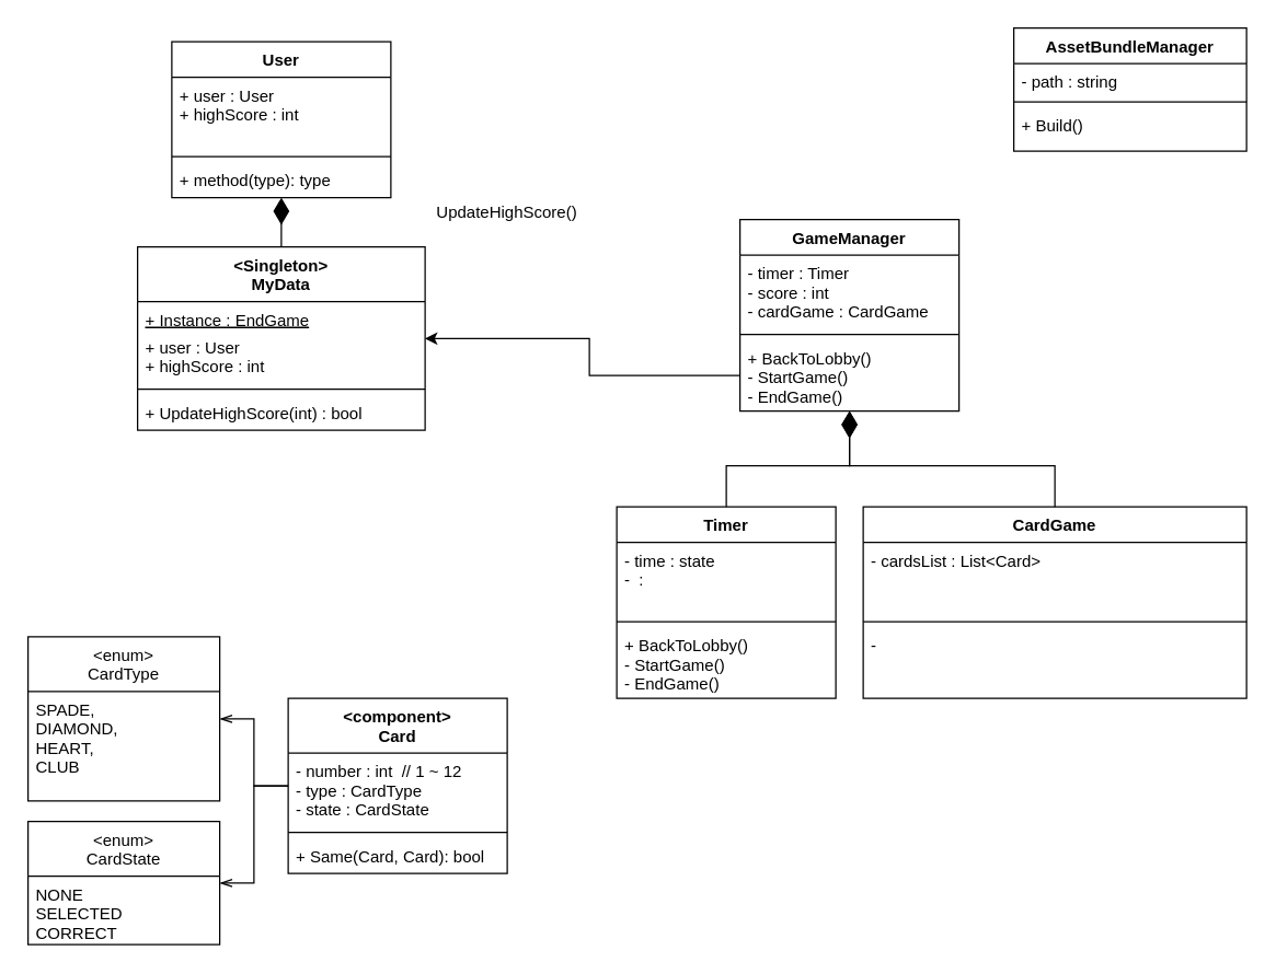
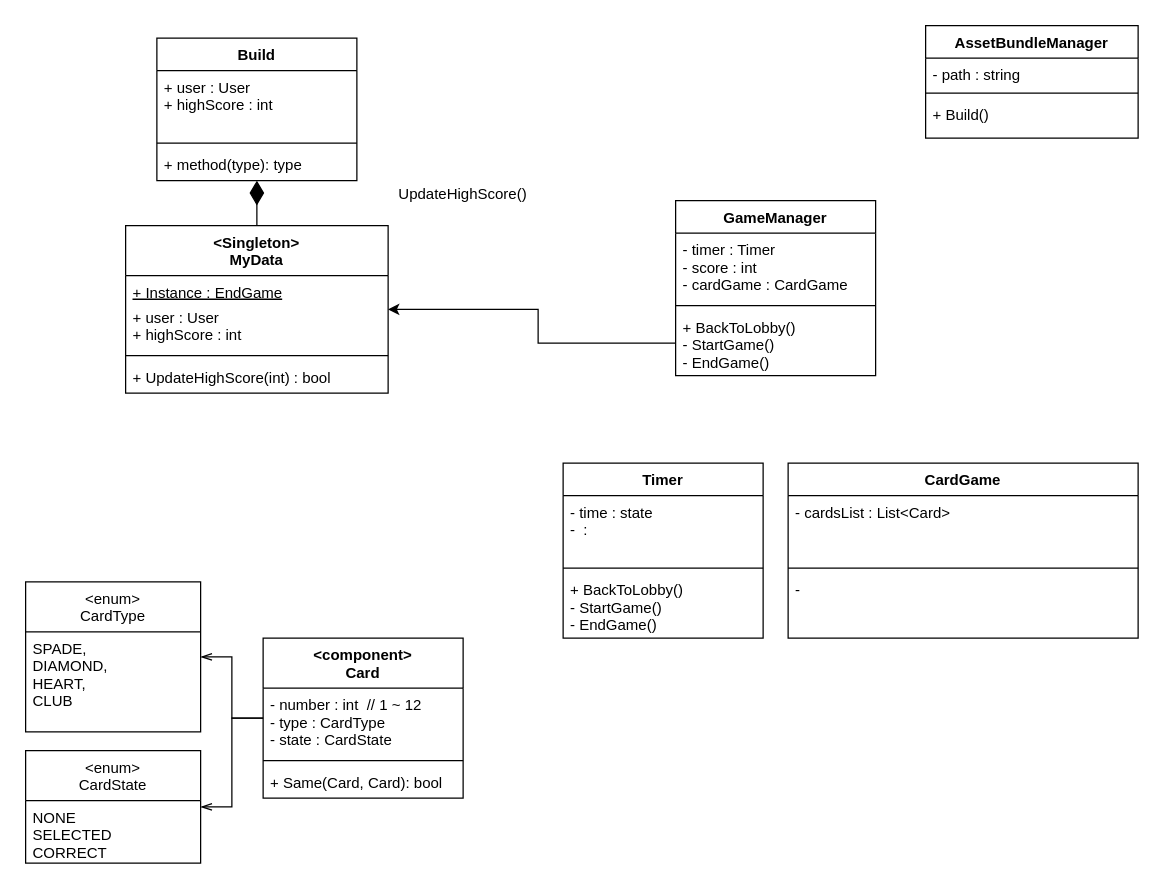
  <mxCell id="0" />
  <mxCell id="1" parent="0" />
  <mxCell id="2" value="&lt;Singleton&gt;&#10;MyData" style="swimlane;fontStyle=1;align=center;verticalAlign=top;childLayout=stackLayout;horizontal=1;startSize=40;horizontalStack=0;resizeParent=1;resizeParentMax=0;resizeLast=0;collapsible=1;marginBottom=0;" parent="1" vertex="1"><mxGeometry x="100" y="180" width="210" height="134" as="geometry" /></mxCell>
  <mxCell id="3" value="+ Instance : EndGame&#10;" style="text;strokeColor=none;fillColor=none;align=left;verticalAlign=top;spacingLeft=4;spacingRight=4;overflow=hidden;rotatable=0;points=[[0,0.5],[1,0.5]];portConstraint=eastwest;fontStyle=4" parent="2" vertex="1"><mxGeometry y="40" width="210" height="20" as="geometry" /></mxCell>
  <mxCell id="4" value="+ user : User&#10;+ highScore : int&#10;" style="text;strokeColor=none;fillColor=none;align=left;verticalAlign=top;spacingLeft=4;spacingRight=4;overflow=hidden;rotatable=0;points=[[0,0.5],[1,0.5]];portConstraint=eastwest;fontStyle=0" vertex="1" parent="2"><mxGeometry y="60" width="210" height="40" as="geometry" /></mxCell>
  <mxCell id="5" value="" style="line;strokeWidth=1;fillColor=none;align=left;verticalAlign=middle;spacingTop=-1;spacingLeft=3;spacingRight=3;rotatable=0;labelPosition=right;points=[];portConstraint=eastwest;" parent="2" vertex="1"><mxGeometry y="100" width="210" height="8" as="geometry" /></mxCell>
  <mxCell id="6" value="+ UpdateHighScore(int) : bool" style="text;strokeColor=none;fillColor=none;align=left;verticalAlign=top;spacingLeft=4;spacingRight=4;overflow=hidden;rotatable=0;points=[[0,0.5],[1,0.5]];portConstraint=eastwest;" parent="2" vertex="1"><mxGeometry y="108" width="210" height="26" as="geometry" /></mxCell>
- <mxCell id="7" style="edgeStyle=orthogonalEdgeStyle;rounded=0;orthogonalLoop=1;jettySize=auto;html=1;endArrow=diamondThin;endFill=1;strokeWidth=1;endSize=17;" parent="1" source="20" target="8" edge="1"><mxGeometry relative="1" as="geometry"><mxPoint x="760" y="130" as="targetPoint" /></mxGeometry></mxCell>
  <mxCell id="8" value="GameManager" style="swimlane;fontStyle=1;align=center;verticalAlign=top;childLayout=stackLayout;horizontal=1;startSize=26;horizontalStack=0;resizeParent=1;resizeParentMax=0;resizeLast=0;collapsible=1;marginBottom=0;" parent="1" vertex="1"><mxGeometry x="540" y="160" width="160" height="140" as="geometry" /></mxCell>
  <mxCell id="9" value="- timer : Timer&#10;- score : int&#10;- cardGame : CardGame" style="text;strokeColor=none;fillColor=none;align=left;verticalAlign=top;spacingLeft=4;spacingRight=4;overflow=hidden;rotatable=0;points=[[0,0.5],[1,0.5]];portConstraint=eastwest;" parent="8" vertex="1"><mxGeometry y="26" width="160" height="54" as="geometry" /></mxCell>
  <mxCell id="10" value="" style="line;strokeWidth=1;fillColor=none;align=left;verticalAlign=middle;spacingTop=-1;spacingLeft=3;spacingRight=3;rotatable=0;labelPosition=right;points=[];portConstraint=eastwest;" parent="8" vertex="1"><mxGeometry y="80" width="160" height="8" as="geometry" /></mxCell>
  <mxCell id="11" value="+ BackToLobby()&#10;- StartGame()&#10;- EndGame()" style="text;strokeColor=none;fillColor=none;align=left;verticalAlign=top;spacingLeft=4;spacingRight=4;overflow=hidden;rotatable=0;points=[[0,0.5],[1,0.5]];portConstraint=eastwest;" parent="8" vertex="1"><mxGeometry y="88" width="160" height="52" as="geometry" /></mxCell>
  <mxCell id="12" style="edgeStyle=orthogonalEdgeStyle;rounded=0;orthogonalLoop=1;jettySize=auto;html=1;endArrow=openThin;endFill=0;endSize=7;strokeWidth=1;" parent="1" source="14" target="18" edge="1"><mxGeometry relative="1" as="geometry" /></mxCell>
  <mxCell id="13" style="edgeStyle=orthogonalEdgeStyle;rounded=0;orthogonalLoop=1;jettySize=auto;html=1;endArrow=openThin;endFill=0;endSize=7;strokeWidth=1;" parent="1" source="14" target="29" edge="1"><mxGeometry relative="1" as="geometry" /></mxCell>
  <mxCell id="14" value="&lt;component&gt;&#10;Card" style="swimlane;fontStyle=1;align=center;verticalAlign=top;childLayout=stackLayout;horizontal=1;startSize=40;horizontalStack=0;resizeParent=1;resizeParentMax=0;resizeLast=0;collapsible=1;marginBottom=0;" parent="1" vertex="1"><mxGeometry x="210" y="510" width="160" height="128" as="geometry" /></mxCell>
  <mxCell id="15" value="- number : int  // 1 ~ 12&#10;- type : CardType&#10;- state : CardState" style="text;strokeColor=none;fillColor=none;align=left;verticalAlign=top;spacingLeft=4;spacingRight=4;overflow=hidden;rotatable=0;points=[[0,0.5],[1,0.5]];portConstraint=eastwest;" parent="14" vertex="1"><mxGeometry y="40" width="160" height="54" as="geometry" /></mxCell>
  <mxCell id="16" value="" style="line;strokeWidth=1;fillColor=none;align=left;verticalAlign=middle;spacingTop=-1;spacingLeft=3;spacingRight=3;rotatable=0;labelPosition=right;points=[];portConstraint=eastwest;" parent="14" vertex="1"><mxGeometry y="94" width="160" height="8" as="geometry" /></mxCell>
  <mxCell id="17" value="+ Same(Card, Card): bool" style="text;strokeColor=none;fillColor=none;align=left;verticalAlign=top;spacingLeft=4;spacingRight=4;overflow=hidden;rotatable=0;points=[[0,0.5],[1,0.5]];portConstraint=eastwest;" parent="14" vertex="1"><mxGeometry y="102" width="160" height="26" as="geometry" /></mxCell>
  <mxCell id="18" value="&lt;enum&gt;&#10;CardType" style="swimlane;fontStyle=0;childLayout=stackLayout;horizontal=1;startSize=40;fillColor=none;horizontalStack=0;resizeParent=1;resizeParentMax=0;resizeLast=0;collapsible=1;marginBottom=0;" parent="1" vertex="1"><mxGeometry x="20" y="465" width="140" height="120" as="geometry" /></mxCell>
  <mxCell id="19" value="SPADE,&#10;DIAMOND,&#10;HEART,&#10;CLUB" style="text;strokeColor=none;fillColor=none;align=left;verticalAlign=top;spacingLeft=4;spacingRight=4;overflow=hidden;rotatable=0;points=[[0,0.5],[1,0.5]];portConstraint=eastwest;" parent="18" vertex="1"><mxGeometry y="40" width="140" height="80" as="geometry" /></mxCell>
  <mxCell id="20" value="Timer" style="swimlane;fontStyle=1;align=center;verticalAlign=top;childLayout=stackLayout;horizontal=1;startSize=26;horizontalStack=0;resizeParent=1;resizeParentMax=0;resizeLast=0;collapsible=1;marginBottom=0;" parent="1" vertex="1"><mxGeometry x="450" y="370" width="160" height="140" as="geometry" /></mxCell>
  <mxCell id="21" value="- time : state&#10;-  : " style="text;strokeColor=none;fillColor=none;align=left;verticalAlign=top;spacingLeft=4;spacingRight=4;overflow=hidden;rotatable=0;points=[[0,0.5],[1,0.5]];portConstraint=eastwest;" parent="20" vertex="1"><mxGeometry y="26" width="160" height="54" as="geometry" /></mxCell>
  <mxCell id="22" value="" style="line;strokeWidth=1;fillColor=none;align=left;verticalAlign=middle;spacingTop=-1;spacingLeft=3;spacingRight=3;rotatable=0;labelPosition=right;points=[];portConstraint=eastwest;" parent="20" vertex="1"><mxGeometry y="80" width="160" height="8" as="geometry" /></mxCell>
  <mxCell id="23" value="+ BackToLobby()&#10;- StartGame()&#10;- EndGame()" style="text;strokeColor=none;fillColor=none;align=left;verticalAlign=top;spacingLeft=4;spacingRight=4;overflow=hidden;rotatable=0;points=[[0,0.5],[1,0.5]];portConstraint=eastwest;" parent="20" vertex="1"><mxGeometry y="88" width="160" height="52" as="geometry" /></mxCell>
  <mxCell id="24" value="CardGame" style="swimlane;fontStyle=1;align=center;verticalAlign=top;childLayout=stackLayout;horizontal=1;startSize=26;horizontalStack=0;resizeParent=1;resizeParentMax=0;resizeLast=0;collapsible=1;marginBottom=0;" parent="1" vertex="1"><mxGeometry x="630" y="370" width="280" height="140" as="geometry" /></mxCell>
  <mxCell id="25" value="- cardsList : List&lt;Card&gt;&#10;&#10;" style="text;strokeColor=none;fillColor=none;align=left;verticalAlign=top;spacingLeft=4;spacingRight=4;overflow=hidden;rotatable=0;points=[[0,0.5],[1,0.5]];portConstraint=eastwest;" parent="24" vertex="1"><mxGeometry y="26" width="280" height="54" as="geometry" /></mxCell>
  <mxCell id="26" value="" style="line;strokeWidth=1;fillColor=none;align=left;verticalAlign=middle;spacingTop=-1;spacingLeft=3;spacingRight=3;rotatable=0;labelPosition=right;points=[];portConstraint=eastwest;" parent="24" vertex="1"><mxGeometry y="80" width="280" height="8" as="geometry" /></mxCell>
  <mxCell id="27" value="- " style="text;strokeColor=none;fillColor=none;align=left;verticalAlign=top;spacingLeft=4;spacingRight=4;overflow=hidden;rotatable=0;points=[[0,0.5],[1,0.5]];portConstraint=eastwest;" parent="24" vertex="1"><mxGeometry y="88" width="280" height="52" as="geometry" /></mxCell>
- <mxCell id="28" style="edgeStyle=orthogonalEdgeStyle;rounded=0;orthogonalLoop=1;jettySize=auto;html=1;endArrow=diamondThin;endFill=1;strokeWidth=1;endSize=17;" parent="1" source="24" target="8" edge="1"><mxGeometry relative="1" as="geometry"><mxPoint x="710" y="230" as="sourcePoint" /><mxPoint x="760" y="330" as="targetPoint" /><Array as="points" /></mxGeometry></mxCell>
  <mxCell id="29" value="&lt;enum&gt;&#10;CardState" style="swimlane;fontStyle=0;childLayout=stackLayout;horizontal=1;startSize=40;fillColor=none;horizontalStack=0;resizeParent=1;resizeParentMax=0;resizeLast=0;collapsible=1;marginBottom=0;" parent="1" vertex="1"><mxGeometry x="20" y="600" width="140" height="90" as="geometry" /></mxCell>
  <mxCell id="30" value="NONE&#10;SELECTED&#10;CORRECT&#10;" style="text;strokeColor=none;fillColor=none;align=left;verticalAlign=top;spacingLeft=4;spacingRight=4;overflow=hidden;rotatable=0;points=[[0,0.5],[1,0.5]];portConstraint=eastwest;" parent="29" vertex="1"><mxGeometry y="40" width="140" height="50" as="geometry" /></mxCell>
- <mxCell id="31" value="User" style="swimlane;fontStyle=1;align=center;verticalAlign=top;childLayout=stackLayout;horizontal=1;startSize=26;horizontalStack=0;resizeParent=1;resizeParentMax=0;resizeLast=0;collapsible=1;marginBottom=0;" parent="1" vertex="1"><mxGeometry x="125" y="30" width="160" height="114" as="geometry" /></mxCell>
+ <mxCell id="31" value="Build" style="swimlane;fontStyle=1;align=center;verticalAlign=top;childLayout=stackLayout;horizontal=1;startSize=26;horizontalStack=0;resizeParent=1;resizeParentMax=0;resizeLast=0;collapsible=1;marginBottom=0;" parent="1" vertex="1"><mxGeometry x="125" y="30" width="160" height="114" as="geometry" /></mxCell>
  <mxCell id="32" value="+ user : User&#10;+ highScore : int&#10;" style="text;strokeColor=none;fillColor=none;align=left;verticalAlign=top;spacingLeft=4;spacingRight=4;overflow=hidden;rotatable=0;points=[[0,0.5],[1,0.5]];portConstraint=eastwest;" parent="31" vertex="1"><mxGeometry y="26" width="160" height="54" as="geometry" /></mxCell>
  <mxCell id="33" value="" style="line;strokeWidth=1;fillColor=none;align=left;verticalAlign=middle;spacingTop=-1;spacingLeft=3;spacingRight=3;rotatable=0;labelPosition=right;points=[];portConstraint=eastwest;" parent="31" vertex="1"><mxGeometry y="80" width="160" height="8" as="geometry" /></mxCell>
  <mxCell id="34" value="+ method(type): type" style="text;strokeColor=none;fillColor=none;align=left;verticalAlign=top;spacingLeft=4;spacingRight=4;overflow=hidden;rotatable=0;points=[[0,0.5],[1,0.5]];portConstraint=eastwest;" parent="31" vertex="1"><mxGeometry y="88" width="160" height="26" as="geometry" /></mxCell>
  <mxCell id="35" style="edgeStyle=orthogonalEdgeStyle;rounded=0;orthogonalLoop=1;jettySize=auto;html=1;endArrow=diamondThin;endFill=1;strokeWidth=1;endSize=17;" parent="1" source="2" target="31" edge="1"><mxGeometry relative="1" as="geometry"><mxPoint x="520" y="420" as="sourcePoint" /><mxPoint x="370" y="320" as="targetPoint" /><Array as="points" /></mxGeometry></mxCell>
  <mxCell id="36" value="AssetBundleManager" style="swimlane;fontStyle=1;align=center;verticalAlign=top;childLayout=stackLayout;horizontal=1;startSize=26;horizontalStack=0;resizeParent=1;resizeParentMax=0;resizeLast=0;collapsible=1;marginBottom=0;" vertex="1" parent="1"><mxGeometry x="740" y="20" width="170" height="90" as="geometry" /></mxCell>
  <mxCell id="37" value="- path : string&#10;&#10;" style="text;strokeColor=none;fillColor=none;align=left;verticalAlign=top;spacingLeft=4;spacingRight=4;overflow=hidden;rotatable=0;points=[[0,0.5],[1,0.5]];portConstraint=eastwest;" vertex="1" parent="36"><mxGeometry y="26" width="170" height="24" as="geometry" /></mxCell>
  <mxCell id="38" value="" style="line;strokeWidth=1;fillColor=none;align=left;verticalAlign=middle;spacingTop=-1;spacingLeft=3;spacingRight=3;rotatable=0;labelPosition=right;points=[];portConstraint=eastwest;" vertex="1" parent="36"><mxGeometry y="50" width="170" height="8" as="geometry" /></mxCell>
  <mxCell id="39" value="+ Build()" style="text;strokeColor=none;fillColor=none;align=left;verticalAlign=top;spacingLeft=4;spacingRight=4;overflow=hidden;rotatable=0;points=[[0,0.5],[1,0.5]];portConstraint=eastwest;" vertex="1" parent="36"><mxGeometry y="58" width="170" height="32" as="geometry" /></mxCell>
  <mxCell id="40" style="edgeStyle=orthogonalEdgeStyle;rounded=0;orthogonalLoop=1;jettySize=auto;html=1;" edge="1" parent="1" source="11" target="2"><mxGeometry relative="1" as="geometry"><mxPoint x="390" y="230" as="targetPoint" /><Array as="points"><mxPoint x="430" y="274" /><mxPoint x="430" y="247" /></Array></mxGeometry></mxCell>
  <mxCell id="41" value="UpdateHighScore()" style="text;html=1;strokeColor=none;fillColor=none;align=center;verticalAlign=middle;whiteSpace=wrap;rounded=0;" vertex="1" parent="1"><mxGeometry x="320" y="145" width="100" height="20" as="geometry" /></mxCell>
